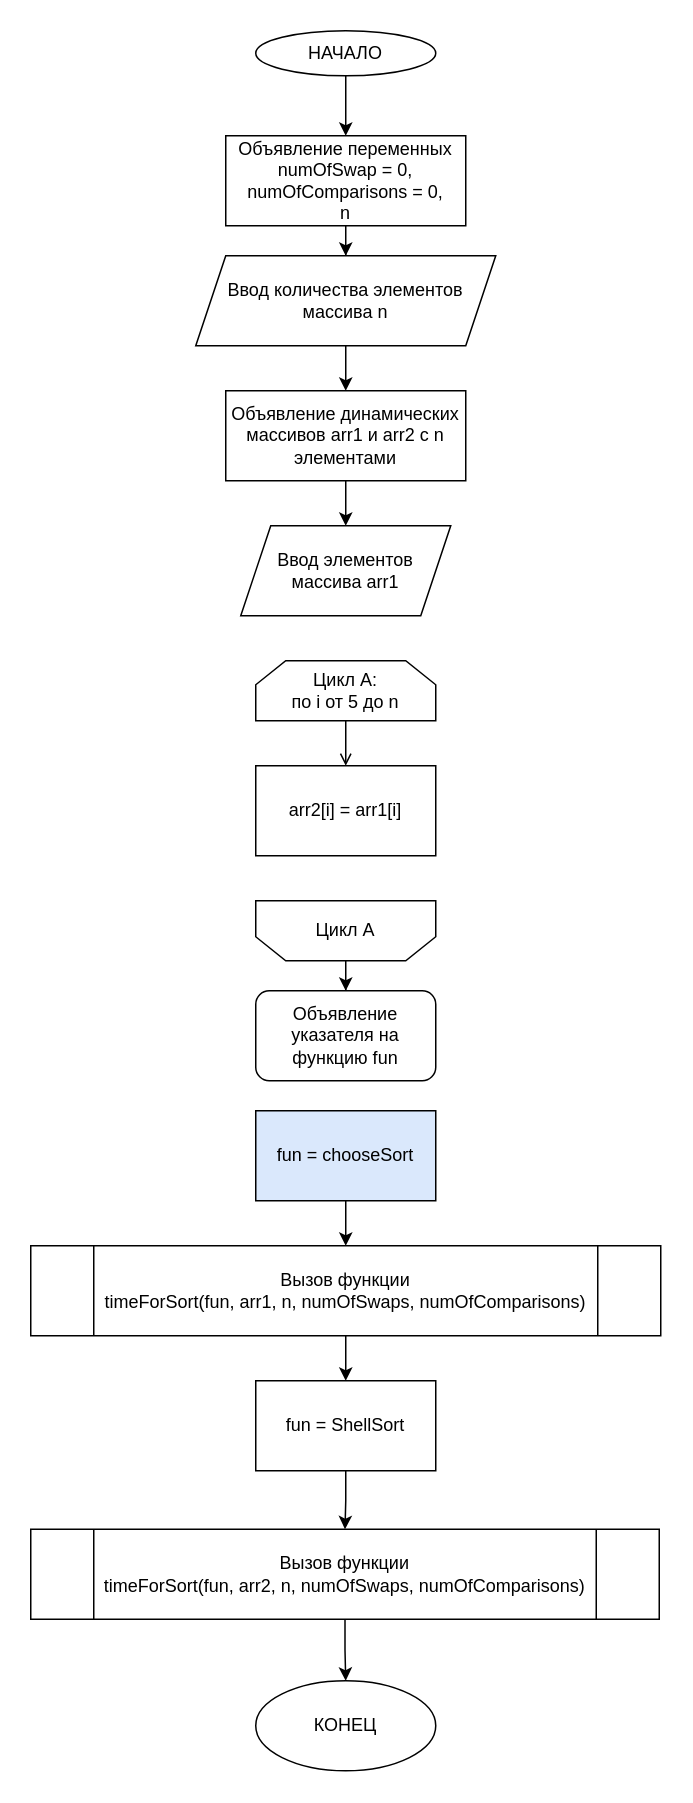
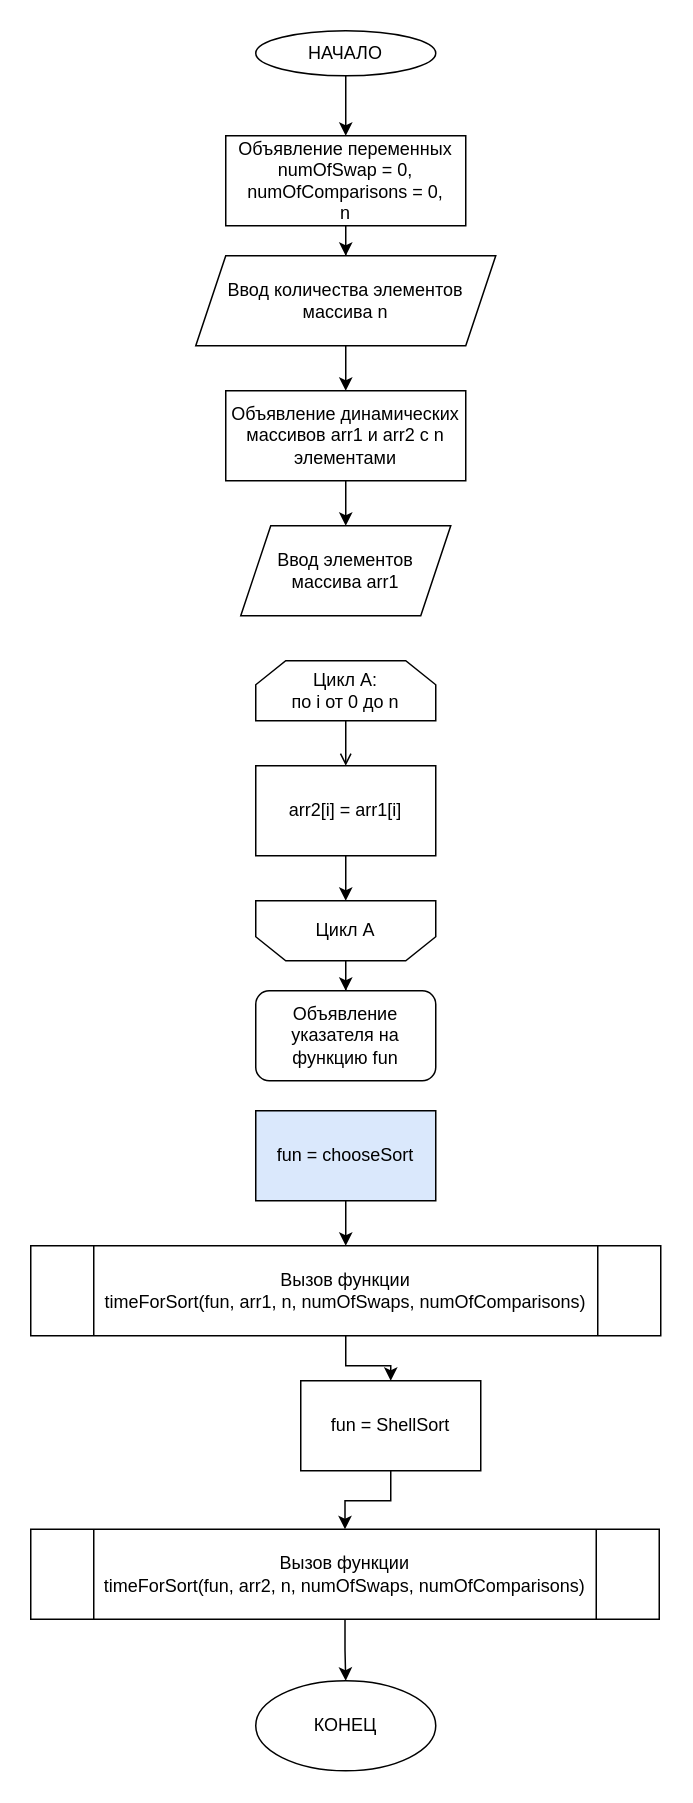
  <mxCell id="0" />
  <mxCell id="1" parent="0" />
  <mxCell id="2" value="" style="edgeStyle=orthogonalEdgeStyle;rounded=0;orthogonalLoop=1;jettySize=auto;html=1;" parent="1" source="3" target="5" edge="1"><mxGeometry relative="1" as="geometry" /></mxCell>
  <mxCell id="3" value="НАЧАЛО" style="ellipse;whiteSpace=wrap;html=1;" parent="1" vertex="1"><mxGeometry x="170" y="20" width="120" height="30" as="geometry" /></mxCell>
  <mxCell id="4" style="edgeStyle=orthogonalEdgeStyle;rounded=0;orthogonalLoop=1;jettySize=auto;html=1;entryX=0.5;entryY=0;entryDx=0;entryDy=0;" parent="1" source="5" target="7" edge="1"><mxGeometry relative="1" as="geometry" /></mxCell>
  <mxCell id="5" value="Объявление переменных numOfSwap = 0,&lt;br&gt;numOfComparisons = 0,&lt;br&gt;n" style="whiteSpace=wrap;html=1;" parent="1" vertex="1"><mxGeometry x="150" y="90" width="160" height="60" as="geometry" /></mxCell>
  <mxCell id="6" value="" style="edgeStyle=orthogonalEdgeStyle;rounded=0;orthogonalLoop=1;jettySize=auto;html=1;" parent="1" source="7" target="9" edge="1"><mxGeometry relative="1" as="geometry" /></mxCell>
  <mxCell id="7" value="Ввод количества элементов массива n" style="shape=parallelogram;perimeter=parallelogramPerimeter;whiteSpace=wrap;html=1;fixedSize=1;" parent="1" vertex="1"><mxGeometry x="130" y="170" width="200" height="60" as="geometry" /></mxCell>
  <mxCell id="8" style="edgeStyle=orthogonalEdgeStyle;rounded=0;orthogonalLoop=1;jettySize=auto;html=1;" parent="1" source="9" target="10" edge="1"><mxGeometry relative="1" as="geometry" /></mxCell>
  <mxCell id="9" value="Объявление динамических массивов arr1 и arr2 с n элементами" style="whiteSpace=wrap;html=1;" parent="1" vertex="1"><mxGeometry x="150" y="260" width="160" height="60" as="geometry" /></mxCell>
  <mxCell id="10" value="Ввод элементов массива arr1" style="shape=parallelogram;perimeter=parallelogramPerimeter;whiteSpace=wrap;html=1;fixedSize=1;" parent="1" vertex="1"><mxGeometry x="160" y="350" width="140" height="60" as="geometry" /></mxCell>
  <mxCell id="11" value="" style="edgeStyle=orthogonalEdgeStyle;rounded=0;orthogonalLoop=1;jettySize=auto;html=1;endArrow=open;" parent="1" source="12" target="14" edge="1"><mxGeometry relative="1" as="geometry" /></mxCell>
- <mxCell id="12" value="Цикл А:&lt;br&gt;по i от 5 до n" style="shape=loopLimit;whiteSpace=wrap;html=1;" parent="1" vertex="1"><mxGeometry x="170" y="440" width="120" height="40" as="geometry" /></mxCell>
+ <mxCell id="12" value="Цикл А:&lt;br&gt;по i от 0 до n" style="shape=loopLimit;whiteSpace=wrap;html=1;" parent="1" vertex="1"><mxGeometry x="170" y="440" width="120" height="40" as="geometry" /></mxCell>
+ <mxCell id="13" style="edgeStyle=orthogonalEdgeStyle;rounded=0;orthogonalLoop=1;jettySize=auto;html=1;entryX=0.5;entryY=1;entryDx=0;entryDy=0;" parent="1" source="14" target="16" edge="1"><mxGeometry relative="1" as="geometry" /></mxCell>
  <mxCell id="14" value="arr2[i] = arr1[i]" style="whiteSpace=wrap;html=1;" parent="1" vertex="1"><mxGeometry x="170" y="510" width="120" height="60" as="geometry" /></mxCell>
  <mxCell id="15" value="" style="edgeStyle=orthogonalEdgeStyle;rounded=0;orthogonalLoop=1;jettySize=auto;html=1;" parent="1" source="16" target="17" edge="1"><mxGeometry relative="1" as="geometry" /></mxCell>
  <mxCell id="16" value="Цикл А" style="shape=loopLimit;whiteSpace=wrap;html=1;direction=west;" parent="1" vertex="1"><mxGeometry x="170" y="600" width="120" height="40" as="geometry" /></mxCell>
  <mxCell id="17" value="Объявление указателя на функцию fun" style="whiteSpace=wrap;html=1;rounded=1;" parent="1" vertex="1"><mxGeometry x="170" y="660" width="120" height="60" as="geometry" /></mxCell>
  <mxCell id="18" style="edgeStyle=orthogonalEdgeStyle;rounded=0;orthogonalLoop=1;jettySize=auto;html=1;entryX=0.5;entryY=0;entryDx=0;entryDy=0;" parent="1" source="19" target="21" edge="1"><mxGeometry relative="1" as="geometry" /></mxCell>
  <mxCell id="19" value="fun = chooseSort" style="whiteSpace=wrap;html=1;fillColor=#dae8fc;" parent="1" vertex="1"><mxGeometry x="170" y="740" width="120" height="60" as="geometry" /></mxCell>
  <mxCell id="20" value="" style="edgeStyle=orthogonalEdgeStyle;rounded=0;orthogonalLoop=1;jettySize=auto;html=1;" parent="1" source="21" target="23" edge="1"><mxGeometry relative="1" as="geometry" /></mxCell>
  <mxCell id="21" value="Вызов функции&lt;br&gt;timeForSort(fun, arr1, n, numOfSwaps, numOfComparisons)" style="shape=process;whiteSpace=wrap;html=1;backgroundOutline=1;" parent="1" vertex="1"><mxGeometry x="20" y="830" width="420" height="60" as="geometry" /></mxCell>
  <mxCell id="22" style="edgeStyle=orthogonalEdgeStyle;rounded=0;orthogonalLoop=1;jettySize=auto;html=1;entryX=0.5;entryY=0;entryDx=0;entryDy=0;" parent="1" source="23" target="25" edge="1"><mxGeometry relative="1" as="geometry" /></mxCell>
- <mxCell id="23" value="fun = ShellSort" style="whiteSpace=wrap;html=1;" parent="1" vertex="1"><mxGeometry x="170" y="920" width="120" height="60" as="geometry" /></mxCell>
+ <mxCell id="23" value="fun = ShellSort" style="whiteSpace=wrap;html=1;" parent="1" vertex="1"><mxGeometry x="200" y="920" width="120" height="60" as="geometry" /></mxCell>
  <mxCell id="24" value="" style="edgeStyle=orthogonalEdgeStyle;rounded=0;orthogonalLoop=1;jettySize=auto;html=1;" parent="1" source="25" target="26" edge="1"><mxGeometry relative="1" as="geometry" /></mxCell>
  <mxCell id="25" value="Вызов функции&lt;br&gt;timeForSort(fun, arr2, n, numOfSwaps, numOfComparisons)" style="shape=process;whiteSpace=wrap;html=1;backgroundOutline=1;" parent="1" vertex="1"><mxGeometry x="20" y="1019" width="419" height="60" as="geometry" /></mxCell>
  <mxCell id="26" value="КОНЕЦ" style="ellipse;whiteSpace=wrap;html=1;" parent="1" vertex="1"><mxGeometry x="170" y="1120" width="120" height="60" as="geometry" /></mxCell>
